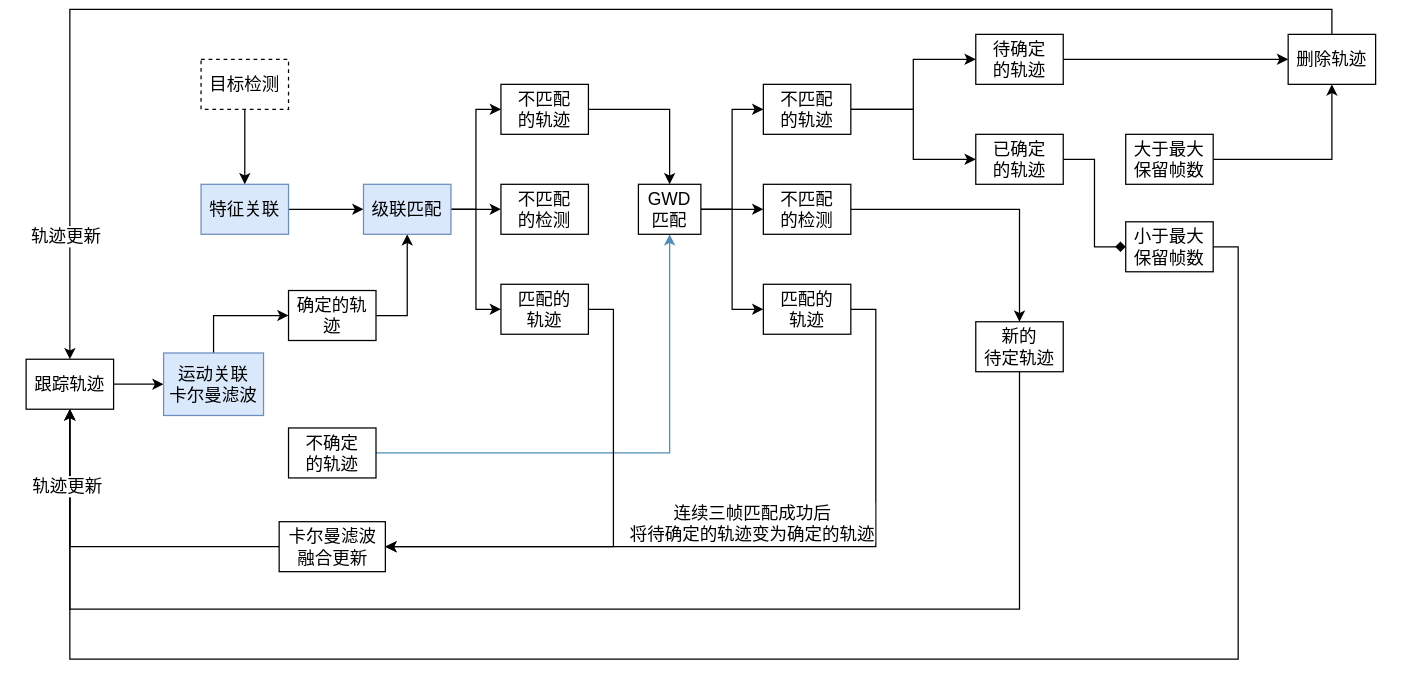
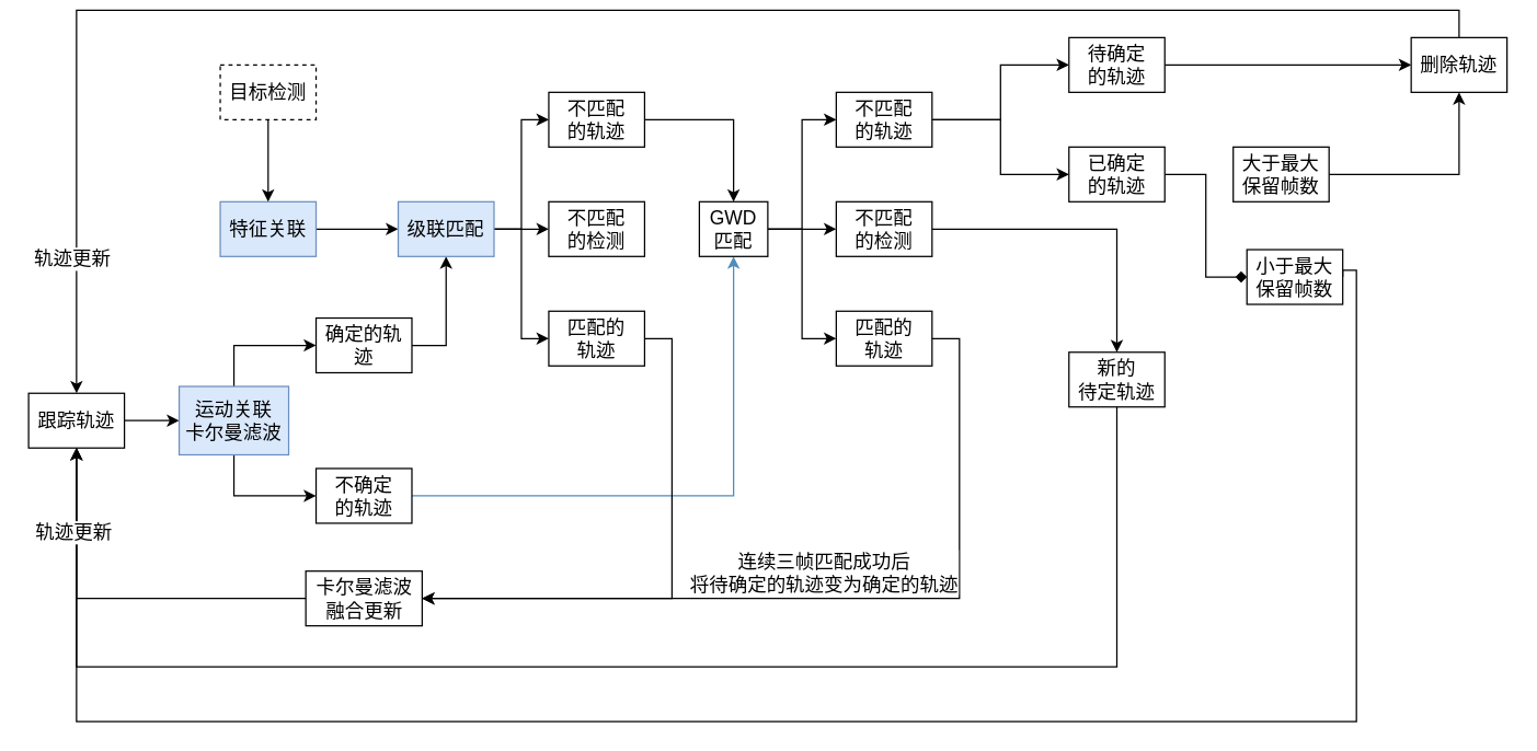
  <mxCell id="0" />
  <mxCell id="1" parent="0" />
  <mxCell id="2" value="" style="edgeStyle=orthogonalEdgeStyle;rounded=0;orthogonalLoop=1;jettySize=auto;html=1;fontSize=14;" parent="1" source="3" target="6" edge="1"><mxGeometry relative="1" as="geometry" /></mxCell>
  <mxCell id="3" value="跟踪轨迹" style="rounded=0;whiteSpace=wrap;html=1;fontSize=14;" parent="1" vertex="1"><mxGeometry x="20" y="280" width="70" height="40" as="geometry" /></mxCell>
  <mxCell id="4" style="edgeStyle=orthogonalEdgeStyle;rounded=0;orthogonalLoop=1;jettySize=auto;html=1;exitX=0.5;exitY=0;exitDx=0;exitDy=0;entryX=0;entryY=0.5;entryDx=0;entryDy=0;fontSize=14;" parent="1" source="6" target="8" edge="1"><mxGeometry relative="1" as="geometry" /></mxCell>
+ <mxCell id="5" style="edgeStyle=orthogonalEdgeStyle;rounded=0;orthogonalLoop=1;jettySize=auto;html=1;exitX=0.5;exitY=1;exitDx=0;exitDy=0;entryX=0;entryY=0.5;entryDx=0;entryDy=0;fontSize=14;" parent="1" source="6" target="10" edge="1"><mxGeometry relative="1" as="geometry" /></mxCell>
  <mxCell id="6" value="运动关联&lt;div&gt;卡尔曼滤波&lt;/div&gt;" style="rounded=0;whiteSpace=wrap;html=1;fontSize=14;fillColor=#dae8fc;strokeColor=#6c8ebf;" parent="1" vertex="1"><mxGeometry x="130" y="275" width="80" height="50" as="geometry" /></mxCell>
  <mxCell id="7" style="edgeStyle=orthogonalEdgeStyle;rounded=0;orthogonalLoop=1;jettySize=auto;html=1;exitX=1;exitY=0.5;exitDx=0;exitDy=0;entryX=0.5;entryY=1;entryDx=0;entryDy=0;fontSize=14;" parent="1" source="8" target="16" edge="1"><mxGeometry relative="1" as="geometry" /></mxCell>
  <mxCell id="8" value="确定的轨迹" style="rounded=0;whiteSpace=wrap;html=1;fontSize=14;" parent="1" vertex="1"><mxGeometry x="230" y="225" width="70" height="40" as="geometry" /></mxCell>
  <mxCell id="9" style="edgeStyle=orthogonalEdgeStyle;rounded=0;orthogonalLoop=1;jettySize=auto;html=1;exitX=1;exitY=0.5;exitDx=0;exitDy=0;entryX=0.5;entryY=1;entryDx=0;entryDy=0;fillColor=#dae8fc;strokeColor=#508dbb;gradientColor=#7ea6e0;fontSize=14;" parent="1" source="10" target="25" edge="1"><mxGeometry relative="1" as="geometry" /></mxCell>
  <mxCell id="10" value="不确定&lt;div style=&quot;font-size: 14px;&quot;&gt;的轨迹&lt;/div&gt;" style="rounded=0;whiteSpace=wrap;html=1;fontSize=14;" parent="1" vertex="1"><mxGeometry x="230" y="335" width="70" height="40" as="geometry" /></mxCell>
  <mxCell id="11" style="edgeStyle=orthogonalEdgeStyle;rounded=0;orthogonalLoop=1;jettySize=auto;html=1;exitX=1;exitY=0.5;exitDx=0;exitDy=0;entryX=0;entryY=0.5;entryDx=0;entryDy=0;fontSize=14;" parent="1" source="12" target="16" edge="1"><mxGeometry relative="1" as="geometry" /></mxCell>
  <mxCell id="12" value="特征关联" style="rounded=0;whiteSpace=wrap;html=1;fontSize=14;fillColor=#dae8fc;strokeColor=#6c8ebf;" parent="1" vertex="1"><mxGeometry x="160" y="140" width="70" height="40" as="geometry" /></mxCell>
  <mxCell id="13" style="edgeStyle=orthogonalEdgeStyle;rounded=0;orthogonalLoop=1;jettySize=auto;html=1;exitX=1;exitY=0.5;exitDx=0;exitDy=0;entryX=0;entryY=0.5;entryDx=0;entryDy=0;fontSize=14;" parent="1" source="16" target="17" edge="1"><mxGeometry relative="1" as="geometry" /></mxCell>
  <mxCell id="14" style="edgeStyle=orthogonalEdgeStyle;rounded=0;orthogonalLoop=1;jettySize=auto;html=1;exitX=1;exitY=0.5;exitDx=0;exitDy=0;entryX=0;entryY=0.5;entryDx=0;entryDy=0;fontSize=14;" parent="1" source="16" target="19" edge="1"><mxGeometry relative="1" as="geometry" /></mxCell>
  <mxCell id="15" style="edgeStyle=orthogonalEdgeStyle;rounded=0;orthogonalLoop=1;jettySize=auto;html=1;exitX=1;exitY=0.5;exitDx=0;exitDy=0;entryX=0;entryY=0.5;entryDx=0;entryDy=0;fontSize=14;" parent="1" source="16" target="21" edge="1"><mxGeometry relative="1" as="geometry" /></mxCell>
  <mxCell id="16" value="级联匹配" style="rounded=0;whiteSpace=wrap;html=1;fontSize=14;fillColor=#dae8fc;strokeColor=#6c8ebf;" parent="1" vertex="1"><mxGeometry x="290" y="140" width="70" height="40" as="geometry" /></mxCell>
  <mxCell id="17" value="不匹配&lt;div style=&quot;font-size: 14px;&quot;&gt;的检测&lt;/div&gt;" style="rounded=0;whiteSpace=wrap;html=1;fontSize=14;" parent="1" vertex="1"><mxGeometry x="400" y="140" width="70" height="40" as="geometry" /></mxCell>
  <mxCell id="18" style="edgeStyle=orthogonalEdgeStyle;rounded=0;orthogonalLoop=1;jettySize=auto;html=1;exitX=1;exitY=0.5;exitDx=0;exitDy=0;entryX=0.5;entryY=0;entryDx=0;entryDy=0;fontSize=14;" parent="1" source="19" target="25" edge="1"><mxGeometry relative="1" as="geometry" /></mxCell>
  <mxCell id="19" value="不匹配&lt;div style=&quot;font-size: 14px;&quot;&gt;的轨迹&lt;/div&gt;" style="rounded=0;whiteSpace=wrap;html=1;fontSize=14;" parent="1" vertex="1"><mxGeometry x="400" y="60" width="70" height="40" as="geometry" /></mxCell>
  <mxCell id="20" style="edgeStyle=orthogonalEdgeStyle;rounded=0;orthogonalLoop=1;jettySize=auto;html=1;exitX=1;exitY=0.5;exitDx=0;exitDy=0;entryX=1;entryY=0.5;entryDx=0;entryDy=0;fontSize=14;" parent="1" source="21" target="35" edge="1"><mxGeometry relative="1" as="geometry" /></mxCell>
  <mxCell id="21" value="匹配的&lt;div style=&quot;font-size: 14px;&quot;&gt;轨迹&lt;/div&gt;" style="rounded=0;whiteSpace=wrap;html=1;fontSize=14;" parent="1" vertex="1"><mxGeometry x="400" y="220" width="70" height="40" as="geometry" /></mxCell>
  <mxCell id="22" style="edgeStyle=orthogonalEdgeStyle;rounded=0;orthogonalLoop=1;jettySize=auto;html=1;exitX=1;exitY=0.5;exitDx=0;exitDy=0;entryX=0;entryY=0.5;entryDx=0;entryDy=0;fontSize=14;" parent="1" source="25" target="30" edge="1"><mxGeometry relative="1" as="geometry" /></mxCell>
  <mxCell id="23" style="edgeStyle=orthogonalEdgeStyle;rounded=0;orthogonalLoop=1;jettySize=auto;html=1;exitX=1;exitY=0.5;exitDx=0;exitDy=0;entryX=0;entryY=0.5;entryDx=0;entryDy=0;fontSize=14;" parent="1" source="25" target="27" edge="1"><mxGeometry relative="1" as="geometry" /></mxCell>
  <mxCell id="24" style="edgeStyle=orthogonalEdgeStyle;rounded=0;orthogonalLoop=1;jettySize=auto;html=1;exitX=1;exitY=0.5;exitDx=0;exitDy=0;entryX=0;entryY=0.5;entryDx=0;entryDy=0;fontSize=14;" parent="1" source="25" target="33" edge="1"><mxGeometry relative="1" as="geometry" /></mxCell>
  <mxCell id="25" value="GWD&lt;div style=&quot;font-size: 14px;&quot;&gt;匹配&lt;/div&gt;" style="rounded=0;whiteSpace=wrap;html=1;fontSize=14;" parent="1" vertex="1"><mxGeometry x="510" y="140" width="50" height="40" as="geometry" /></mxCell>
  <mxCell id="26" style="edgeStyle=orthogonalEdgeStyle;rounded=0;orthogonalLoop=1;jettySize=auto;html=1;exitX=1;exitY=0.5;exitDx=0;exitDy=0;entryX=0.5;entryY=0;entryDx=0;entryDy=0;fontSize=14;" parent="1" source="27" target="41" edge="1"><mxGeometry relative="1" as="geometry" /></mxCell>
  <mxCell id="27" value="不匹配&lt;div style=&quot;font-size: 14px;&quot;&gt;的检测&lt;/div&gt;" style="rounded=0;whiteSpace=wrap;html=1;fontSize=14;" parent="1" vertex="1"><mxGeometry x="610" y="140" width="70" height="40" as="geometry" /></mxCell>
  <mxCell id="28" style="edgeStyle=orthogonalEdgeStyle;rounded=0;orthogonalLoop=1;jettySize=auto;html=1;exitX=1;exitY=0.5;exitDx=0;exitDy=0;entryX=0;entryY=0.5;entryDx=0;entryDy=0;fontSize=14;" parent="1" source="30" target="39" edge="1"><mxGeometry relative="1" as="geometry" /></mxCell>
  <mxCell id="29" style="edgeStyle=orthogonalEdgeStyle;rounded=0;orthogonalLoop=1;jettySize=auto;html=1;exitX=1;exitY=0.5;exitDx=0;exitDy=0;entryX=0;entryY=0.5;entryDx=0;entryDy=0;fontSize=14;" parent="1" source="30" target="37" edge="1"><mxGeometry relative="1" as="geometry" /></mxCell>
  <mxCell id="30" value="不匹配&lt;div style=&quot;font-size: 14px;&quot;&gt;的轨迹&lt;/div&gt;" style="rounded=0;whiteSpace=wrap;html=1;fontSize=14;" parent="1" vertex="1"><mxGeometry x="610" y="60" width="70" height="40" as="geometry" /></mxCell>
  <mxCell id="31" style="edgeStyle=orthogonalEdgeStyle;rounded=0;orthogonalLoop=1;jettySize=auto;html=1;exitX=1;exitY=0.5;exitDx=0;exitDy=0;entryX=1;entryY=0.5;entryDx=0;entryDy=0;fontSize=14;" parent="1" source="33" target="35" edge="1"><mxGeometry relative="1" as="geometry" /></mxCell>
  <mxCell id="32" value="&lt;font style=&quot;font-size: 14px;&quot;&gt;连续三帧匹配成功后&lt;/font&gt;&lt;div style=&quot;font-size: 14px;&quot;&gt;&lt;font style=&quot;font-size: 14px;&quot;&gt;将待确定的轨迹变为确定的轨迹&lt;/font&gt;&lt;/div&gt;" style="edgeLabel;html=1;align=center;verticalAlign=middle;resizable=0;points=[];fontSize=14;" parent="31" vertex="1" connectable="0"><mxGeometry x="0.001" y="-1" relative="1" as="geometry"><mxPoint x="-8" y="-19" as="offset" /></mxGeometry></mxCell>
  <mxCell id="33" value="匹配的&lt;div style=&quot;font-size: 14px;&quot;&gt;轨迹&lt;/div&gt;" style="rounded=0;whiteSpace=wrap;html=1;fontSize=14;" parent="1" vertex="1"><mxGeometry x="610" y="220" width="70" height="40" as="geometry" /></mxCell>
  <mxCell id="34" style="edgeStyle=orthogonalEdgeStyle;rounded=0;orthogonalLoop=1;jettySize=auto;html=1;exitX=0;exitY=0.5;exitDx=0;exitDy=0;entryX=0.5;entryY=1;entryDx=0;entryDy=0;fontSize=14;" parent="1" source="35" target="3" edge="1"><mxGeometry relative="1" as="geometry" /></mxCell>
  <mxCell id="35" value="卡尔曼滤波&lt;div style=&quot;font-size: 14px;&quot;&gt;融合更新&lt;/div&gt;" style="rounded=0;whiteSpace=wrap;html=1;fontSize=14;" parent="1" vertex="1"><mxGeometry x="222.5" y="410" width="85" height="40" as="geometry" /></mxCell>
  <mxCell id="36" style="edgeStyle=orthogonalEdgeStyle;rounded=0;orthogonalLoop=1;jettySize=auto;html=1;exitX=1;exitY=0.5;exitDx=0;exitDy=0;entryX=0;entryY=0.5;entryDx=0;entryDy=0;fontSize=14;endArrow=diamond;" parent="1" source="37" target="49" edge="1"><mxGeometry relative="1" as="geometry" /></mxCell>
  <mxCell id="37" value="已确定&lt;div style=&quot;font-size: 14px;&quot;&gt;的轨迹&lt;/div&gt;" style="rounded=0;whiteSpace=wrap;html=1;fontSize=14;" parent="1" vertex="1"><mxGeometry x="780" width="70" height="40" as="geometry" y="100" /></mxCell>
  <mxCell id="38" style="edgeStyle=orthogonalEdgeStyle;rounded=0;orthogonalLoop=1;jettySize=auto;html=1;exitX=1;exitY=0.5;exitDx=0;exitDy=0;entryX=0;entryY=0.5;entryDx=0;entryDy=0;fontSize=14;" parent="1" source="39" target="44" edge="1"><mxGeometry relative="1" as="geometry" /></mxCell>
  <mxCell id="39" value="待确定&lt;div style=&quot;font-size: 14px;&quot;&gt;的轨迹&lt;/div&gt;" style="rounded=0;whiteSpace=wrap;html=1;fontSize=14;" parent="1" vertex="1"><mxGeometry x="780" y="20" width="70" height="40" as="geometry" /></mxCell>
  <mxCell id="40" style="edgeStyle=orthogonalEdgeStyle;rounded=0;orthogonalLoop=1;jettySize=auto;html=1;exitX=0.5;exitY=1;exitDx=0;exitDy=0;entryX=0.5;entryY=1;entryDx=0;entryDy=0;fontSize=14;" parent="1" source="41" target="3" edge="1"><mxGeometry relative="1" as="geometry"><Array as="points"><mxPoint x="815" y="480" /><mxPoint x="55" y="480" /></Array></mxGeometry></mxCell>
  <mxCell id="41" value="新的&lt;div style=&quot;font-size: 14px;&quot;&gt;待定轨迹&lt;/div&gt;" style="rounded=0;whiteSpace=wrap;html=1;fontSize=14;" parent="1" vertex="1"><mxGeometry x="780" y="250" width="70" height="40" as="geometry" /></mxCell>
  <mxCell id="42" style="edgeStyle=orthogonalEdgeStyle;rounded=0;orthogonalLoop=1;jettySize=auto;html=1;exitX=0.5;exitY=0;exitDx=0;exitDy=0;entryX=0.5;entryY=0;entryDx=0;entryDy=0;fontSize=14;" parent="1" source="44" target="3" edge="1"><mxGeometry relative="1" as="geometry" /></mxCell>
  <mxCell id="43" value="&lt;font style=&quot;font-size: 14px;&quot;&gt;轨迹更新&lt;/font&gt;" style="edgeLabel;html=1;align=center;verticalAlign=middle;resizable=0;points=[];fontSize=14;" parent="42" vertex="1" connectable="0"><mxGeometry x="0.851" y="-4" relative="1" as="geometry"><mxPoint y="-1" as="offset" /></mxGeometry></mxCell>
  <mxCell id="44" value="删除轨迹" style="rounded=0;whiteSpace=wrap;html=1;fontSize=14;" parent="1" vertex="1"><mxGeometry x="1030" y="20" width="70" height="40" as="geometry" /></mxCell>
  <mxCell id="45" style="edgeStyle=orthogonalEdgeStyle;rounded=0;orthogonalLoop=1;jettySize=auto;html=1;exitX=1;exitY=0.5;exitDx=0;exitDy=0;entryX=0.5;entryY=1;entryDx=0;entryDy=0;fontSize=14;" parent="1" source="46" target="44" edge="1"><mxGeometry relative="1" as="geometry" /></mxCell>
  <mxCell id="46" value="大于最大&lt;div style=&quot;font-size: 14px;&quot;&gt;保留帧数&lt;/div&gt;" style="rounded=0;whiteSpace=wrap;html=1;fontSize=14;" parent="1" vertex="1"><mxGeometry x="900" width="70" height="40" as="geometry" y="100" /></mxCell>
  <mxCell id="47" style="edgeStyle=orthogonalEdgeStyle;rounded=0;orthogonalLoop=1;jettySize=auto;html=1;exitX=1;exitY=0.5;exitDx=0;exitDy=0;entryX=0.5;entryY=1;entryDx=0;entryDy=0;fontSize=14;" parent="1" source="49" target="3" edge="1"><mxGeometry relative="1" as="geometry"><Array as="points"><mxPoint x="990" y="190" /><mxPoint x="990" y="520" /><mxPoint x="55" y="520" /></Array></mxGeometry></mxCell>
  <mxCell id="48" value="&lt;font style=&quot;font-size: 14px;&quot;&gt;轨迹更新&lt;/font&gt;" style="edgeLabel;html=1;align=center;verticalAlign=middle;resizable=0;points=[];" parent="47" vertex="1" connectable="0"><mxGeometry x="0.916" y="3" relative="1" as="geometry"><mxPoint y="-1" as="offset" /></mxGeometry></mxCell>
- <mxCell id="49" value="小于最大&lt;div style=&quot;font-size: 14px;&quot;&gt;保留帧数&lt;/div&gt;" style="rounded=0;whiteSpace=wrap;html=1;fontSize=14;" parent="1" vertex="1"><mxGeometry x="900" y="170" width="70" height="40" as="geometry" /></mxCell>
+ <mxCell id="49" value="小于最大&lt;div style=&quot;font-size: 14px;&quot;&gt;保留帧数&lt;/div&gt;" style="rounded=0;whiteSpace=wrap;html=1;fontSize=14;" parent="1" vertex="1"><mxGeometry x="910" y="175" width="70" height="40" as="geometry" /></mxCell>
  <mxCell id="50" style="edgeStyle=orthogonalEdgeStyle;rounded=0;orthogonalLoop=1;jettySize=auto;html=1;exitX=0.5;exitY=1;exitDx=0;exitDy=0;" parent="1" source="51" target="12" edge="1"><mxGeometry relative="1" as="geometry" /></mxCell>
  <mxCell id="51" value="目标检测" style="rounded=0;whiteSpace=wrap;html=1;fontSize=14;dashed=1;" parent="1" vertex="1"><mxGeometry x="160" y="40" width="70" height="40" as="geometry" /></mxCell>
